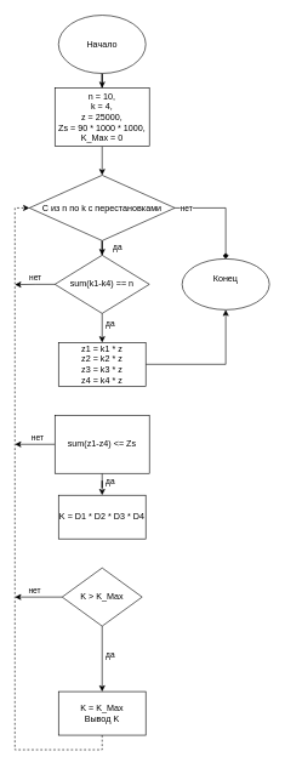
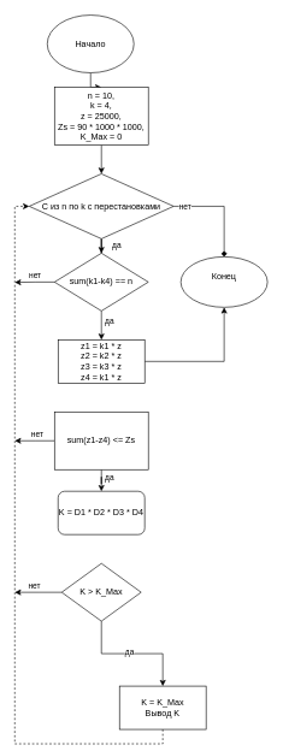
  <mxCell id="0" />
  <mxCell id="1" parent="0" />
  <mxCell id="2" value="" style="edgeStyle=orthogonalEdgeStyle;rounded=0;orthogonalLoop=1;jettySize=auto;html=1;" edge="1" parent="1" source="3" target="10"><mxGeometry relative="1" as="geometry" /></mxCell>
- <mxCell id="3" value="Начало" style="ellipse;whiteSpace=wrap;html=1;" vertex="1" parent="1"><mxGeometry x="80" width="120" height="80" as="geometry" y="20" /></mxCell>
+ <mxCell id="3" value="Начало" style="ellipse;whiteSpace=wrap;html=1;" vertex="1" parent="1"><mxGeometry x="65" y="20" width="120" height="80" as="geometry" /></mxCell>
  <mxCell id="4" value="" style="edgeStyle=orthogonalEdgeStyle;rounded=0;orthogonalLoop=1;jettySize=auto;html=1;" edge="1" parent="1" source="8" target="15"><mxGeometry relative="1" as="geometry" /></mxCell>
  <mxCell id="5" value="да" style="edgeLabel;html=1;align=center;verticalAlign=middle;resizable=0;points=[];" vertex="1" connectable="0" parent="4"><mxGeometry x="-0.748" relative="1" as="geometry"><mxPoint x="20" as="offset" /></mxGeometry></mxCell>
  <mxCell id="6" style="edgeStyle=orthogonalEdgeStyle;rounded=0;orthogonalLoop=1;jettySize=auto;html=1;exitX=1;exitY=0.5;exitDx=0;exitDy=0;endArrow=diamond;" edge="1" parent="1" source="8" target="31"><mxGeometry relative="1" as="geometry" /></mxCell>
  <mxCell id="7" value="нет" style="edgeLabel;html=1;align=center;verticalAlign=middle;resizable=0;points=[];" vertex="1" connectable="0" parent="6"><mxGeometry x="-0.79" relative="1" as="geometry"><mxPoint as="offset" /></mxGeometry></mxCell>
  <mxCell id="8" value="C из n по k с перестановками" style="rhombus;whiteSpace=wrap;html=1;" vertex="1" parent="1"><mxGeometry x="40" y="240" width="200" height="90" as="geometry" /></mxCell>
  <mxCell id="9" value="" style="edgeStyle=orthogonalEdgeStyle;rounded=0;orthogonalLoop=1;jettySize=auto;html=1;" edge="1" parent="1" source="10" target="8"><mxGeometry relative="1" as="geometry" /></mxCell>
  <mxCell id="10" value="n = 10,&lt;div&gt;k = 4,&lt;/div&gt;&lt;div&gt;z = 25000,&lt;/div&gt;&lt;div&gt;Zs = 90 * 1000 * 1000,&lt;/div&gt;&lt;div&gt;K_Max = 0&lt;/div&gt;" style="whiteSpace=wrap;html=1;" vertex="1" parent="1"><mxGeometry x="75" y="120" width="130" height="80" as="geometry" /></mxCell>
  <mxCell id="11" value="" style="edgeStyle=orthogonalEdgeStyle;rounded=0;orthogonalLoop=1;jettySize=auto;html=1;" edge="1" parent="1" source="15" target="17"><mxGeometry relative="1" as="geometry" /></mxCell>
  <mxCell id="12" value="да" style="edgeLabel;html=1;align=center;verticalAlign=middle;resizable=0;points=[];" vertex="1" connectable="0" parent="11"><mxGeometry x="-0.328" y="1" relative="1" as="geometry"><mxPoint x="9" as="offset" /></mxGeometry></mxCell>
  <mxCell id="13" style="edgeStyle=orthogonalEdgeStyle;rounded=0;orthogonalLoop=1;jettySize=auto;html=1;exitX=0;exitY=0.5;exitDx=0;exitDy=0;" edge="1" parent="1" source="15"><mxGeometry relative="1" as="geometry"><mxPoint x="20" y="390.429" as="targetPoint" /></mxGeometry></mxCell>
  <mxCell id="14" value="нет" style="edgeLabel;html=1;align=center;verticalAlign=middle;resizable=0;points=[];" vertex="1" connectable="0" parent="13"><mxGeometry x="-0.035" y="-2" relative="1" as="geometry"><mxPoint x="1" y="-10" as="offset" /></mxGeometry></mxCell>
  <mxCell id="15" value="sum(k1-k4) == n" style="rhombus;whiteSpace=wrap;html=1;" vertex="1" parent="1"><mxGeometry x="75" y="350" width="130" height="80" as="geometry" /></mxCell>
  <mxCell id="16" value="" style="edgeStyle=orthogonalEdgeStyle;rounded=0;orthogonalLoop=1;jettySize=auto;html=1;" edge="1" parent="1" source="17" target="31"><mxGeometry relative="1" as="geometry" /></mxCell>
- <mxCell id="17" value="z1 = k1 * z&lt;div&gt;z2 = k2 * z&lt;br&gt;&lt;/div&gt;&lt;div&gt;z3 = k3 * z&lt;br&gt;&lt;/div&gt;&lt;div&gt;z4 = k4 * z&lt;/div&gt;" style="whiteSpace=wrap;html=1;" vertex="1" parent="1"><mxGeometry x="80" y="470" width="120" height="60" as="geometry" /></mxCell>
+ <mxCell id="17" value="z1 = k1 * z&lt;div&gt;z2 = k2 * z&lt;br&gt;&lt;/div&gt;&lt;div&gt;z3 = k3 * z&lt;br&gt;&lt;/div&gt;&lt;div&gt;z4 = k1 * z&lt;/div&gt;" style="whiteSpace=wrap;html=1;" vertex="1" parent="1"><mxGeometry x="80" y="470" width="120" height="60" as="geometry" /></mxCell>
  <mxCell id="18" value="" style="edgeStyle=orthogonalEdgeStyle;rounded=0;orthogonalLoop=1;jettySize=auto;html=1;" edge="1" parent="1" source="22" target="23"><mxGeometry relative="1" as="geometry" /></mxCell>
  <mxCell id="19" value="да" style="edgeLabel;html=1;align=center;verticalAlign=middle;resizable=0;points=[];" vertex="1" connectable="0" parent="18"><mxGeometry x="0.2" y="1" relative="1" as="geometry"><mxPoint x="9" as="offset" /></mxGeometry></mxCell>
  <mxCell id="20" style="edgeStyle=orthogonalEdgeStyle;rounded=0;orthogonalLoop=1;jettySize=auto;html=1;exitX=0;exitY=0.5;exitDx=0;exitDy=0;" edge="1" parent="1" source="22"><mxGeometry relative="1" as="geometry"><mxPoint x="20" y="610" as="targetPoint" /></mxGeometry></mxCell>
  <mxCell id="21" value="нет" style="edgeLabel;html=1;align=center;verticalAlign=middle;resizable=0;points=[];" vertex="1" connectable="0" parent="20"><mxGeometry x="-0.113" relative="1" as="geometry"><mxPoint y="-10" as="offset" /></mxGeometry></mxCell>
  <mxCell id="22" value="sum(z1-z4) &amp;lt;= Zs" style="whiteSpace=wrap;html=1;rounded=0;" vertex="1" parent="1"><mxGeometry x="75" y="570" width="130" height="80" as="geometry" /></mxCell>
- <mxCell id="23" value="K = D1 * D2 * D3 * D4" style="whiteSpace=wrap;html=1;" vertex="1" parent="1"><mxGeometry x="80" y="680" width="120" height="60" as="geometry" /></mxCell>
+ <mxCell id="23" value="K = D1 * D2 * D3 * D4" style="whiteSpace=wrap;html=1;rounded=1;" vertex="1" parent="1"><mxGeometry x="80" y="680" width="120" height="60" as="geometry" /></mxCell>
  <mxCell id="24" value="" style="edgeStyle=orthogonalEdgeStyle;rounded=0;orthogonalLoop=1;jettySize=auto;html=1;" edge="1" parent="1" source="28" target="30"><mxGeometry relative="1" as="geometry" /></mxCell>
  <mxCell id="25" value="да" style="edgeLabel;html=1;align=center;verticalAlign=middle;resizable=0;points=[];" vertex="1" connectable="0" parent="24"><mxGeometry x="-0.126" y="3" relative="1" as="geometry"><mxPoint x="7" as="offset" /></mxGeometry></mxCell>
  <mxCell id="26" style="edgeStyle=orthogonalEdgeStyle;rounded=0;orthogonalLoop=1;jettySize=auto;html=1;" edge="1" parent="1" source="28"><mxGeometry relative="1" as="geometry"><mxPoint x="20" y="820" as="targetPoint" /></mxGeometry></mxCell>
  <mxCell id="27" value="нет" style="edgeLabel;html=1;align=center;verticalAlign=middle;resizable=0;points=[];" vertex="1" connectable="0" parent="26"><mxGeometry x="0.2" y="-2" relative="1" as="geometry"><mxPoint y="-8" as="offset" /></mxGeometry></mxCell>
  <mxCell id="28" value="K &amp;gt; K_Max" style="rhombus;whiteSpace=wrap;html=1;" vertex="1" parent="1"><mxGeometry x="85" y="780" width="110" height="80" as="geometry" /></mxCell>
  <mxCell id="29" style="edgeStyle=orthogonalEdgeStyle;rounded=0;orthogonalLoop=1;jettySize=auto;html=1;exitX=0.5;exitY=1;exitDx=0;exitDy=0;entryX=0;entryY=0.5;entryDx=0;entryDy=0;dashed=1;" edge="1" parent="1" source="30" target="8"><mxGeometry relative="1" as="geometry" /></mxCell>
- <mxCell id="30" value="&lt;div&gt;K = K_Max&lt;/div&gt;Вывод K" style="whiteSpace=wrap;html=1;" vertex="1" parent="1"><mxGeometry x="80" y="950" width="120" height="60" as="geometry" /></mxCell>
+ <mxCell id="30" value="&lt;div&gt;K = K_Max&lt;/div&gt;Вывод K" style="whiteSpace=wrap;html=1;" vertex="1" parent="1"><mxGeometry x="165" y="950" width="120" height="60" as="geometry" /></mxCell>
  <mxCell id="31" value="Конец&lt;div&gt;&lt;br&gt;&lt;/div&gt;" style="ellipse;whiteSpace=wrap;html=1;" vertex="1" parent="1"><mxGeometry x="250" y="355" width="120" height="70" as="geometry" /></mxCell>
